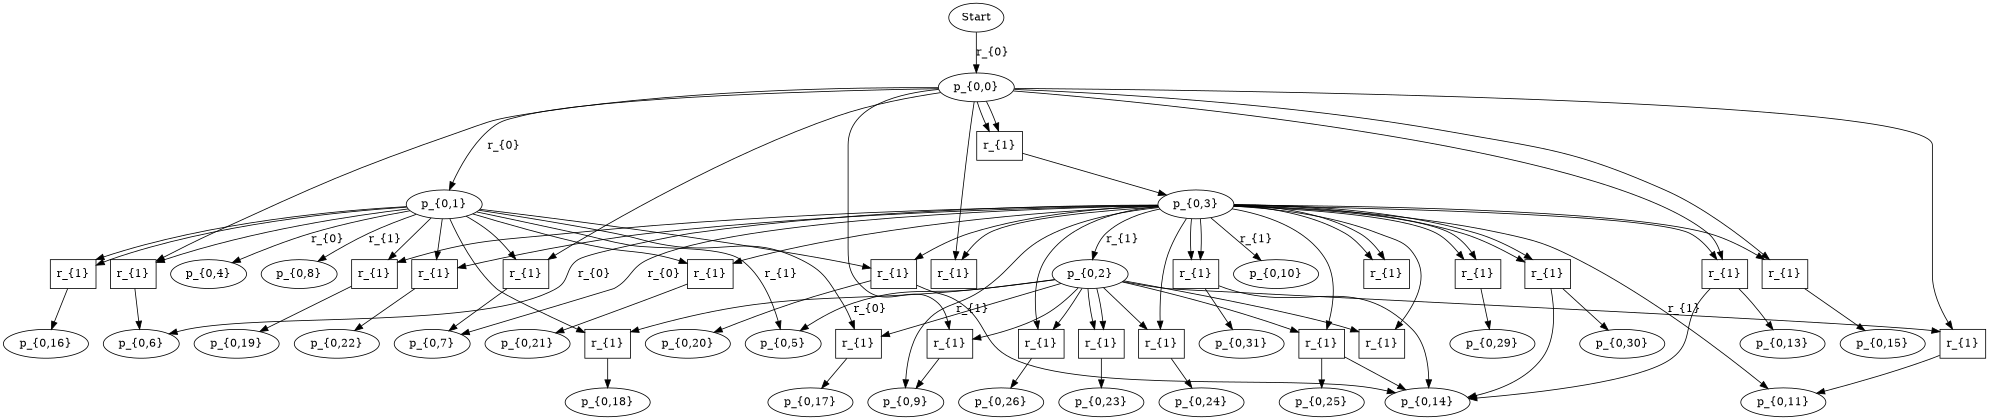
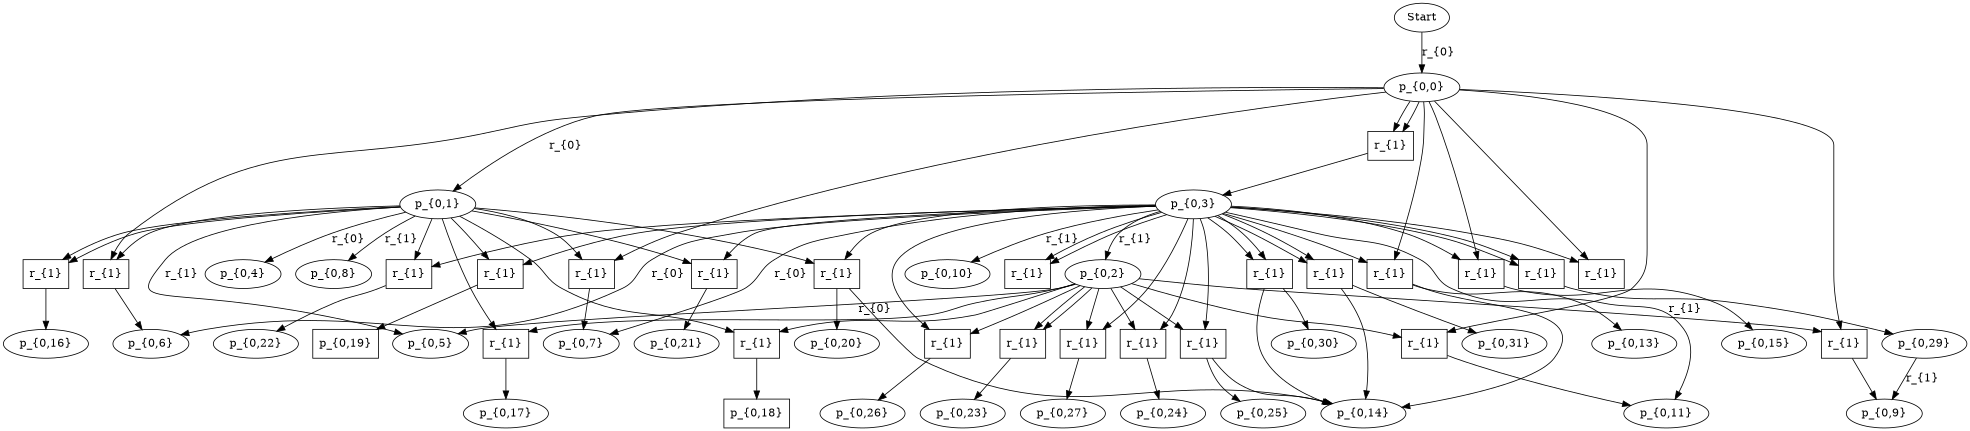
  digraph {
    node [shape=ellipse]
    n1 [label=Start]
    n2 [label="p_{0,0}"]
    n3 [label="p_{0,1}"]
    n4 [label="r_{1}" shape=box]
    n5 [label="r_{1}" shape=box]
    n6 [label="r_{1}" shape=box]
    n7 [label="r_{1}" shape=box]
    n8 [label="r_{1}" shape=box]
    n9 [label="r_{1}" shape=box]
    n10 [label="r_{1}" shape=box]
    n11 [label="r_{1}" shape=box]
    n12 [label="p_{0,4}"]
    n13 [label="p_{0,5}"]
    n14 [label="p_{0,8}"]
    n15 [label="r_{1}" shape=box]
    n16 [label="r_{1}" shape=box]
    n17 [label="r_{1}" shape=box]
    n18 [label="r_{1}" shape=box]
    n19 [label="r_{1}" shape=box]
    n20 [label="r_{1}" shape=box]
    n21 [label="r_{1}" shape=box]
    n22 [label="p_{0,2}"]
    n23 [label="r_{1}" shape=box]
    n24 [label="r_{1}" shape=box]
    n25 [label="r_{1}" shape=box]
    n26 [label="r_{1}" shape=box]
    n27 [label="r_{1}" shape=box]
    n28 [label="p_{0,3}"]
    n29 [label="p_{0,7}"]
    n30 [label="p_{0,6}"]
    n31 [label="p_{0,11}"]
    n32 [label="p_{0,9}"]
    n33 [label="p_{0,13}"]
    n34 [label="p_{0,14}"]
    n35 [label="p_{0,15}"]
    n36 [label="p_{0,16}"]
    n37 [label="p_{0,17}"]
-   n38 [label="p_{0,18}"]
-   n39 [label="p_{0,19}"]
+   n38 [label="p_{0,18}" shape=box]
+   n39 [label="p_{0,19}" shape=box]
    n40 [label="p_{0,20}"]
    n41 [label="p_{0,21}"]
    n42 [label="p_{0,22}"]
    n43 [label="p_{0,23}"]
    n44 [label="p_{0,24}"]
    n45 [label="p_{0,25}"]
    n46 [label="p_{0,26}"]
+   n47 [label="p_{0,27}"]
    n48 [label="p_{0,10}"]
    n49 [label="r_{1}" shape=box]
    n50 [label="r_{1}" shape=box]
    n51 [label="r_{1}" shape=box]
    n52 [label="r_{1}" shape=box]
    n53 [label="p_{0,29}"]
    n54 [label="p_{0,30}"]
    n55 [label="p_{0,31}"]
    n1 -> n2 [label="r_{0}"]
    n2 -> n3 [label="r_{0}"]
    n2 -> n4
    n2 -> n4
    n2 -> n5
    n2 -> n6
    n2 -> n7
    n2 -> n8
    n2 -> n9
    n2 -> n10
    n2 -> n11
    n3 -> n5
    n3 -> n6
    n3 -> n12 [label="r_{0}"]
    n3 -> n13 [label="r_{1}"]
    n3 -> n14 [label="r_{1}"]
    n3 -> n15
    n3 -> n15
    n3 -> n16
    n3 -> n17
    n3 -> n18
    n3 -> n19
    n3 -> n20
    n3 -> n21
    n4 -> n28
    n5 -> n29
    n6 -> n30
    n7 -> n31
    n8 -> n32
    n10 -> n33
    n10 -> n34
    n11 -> n35
    n15 -> n36
    n16 -> n37
    n17 -> n38
    n18 -> n39
    n19 -> n34
    n19 -> n40
    n20 -> n41
    n21 -> n42
    n22 -> n7
    n22 -> n8
    n22 -> n13 [label="r_{0}"]
    n22 -> n16
    n22 -> n17
    n22 -> n23
    n22 -> n23
    n22 -> n24
    n22 -> n25
    n22 -> n26
    n22 -> n27
    n23 -> n43
    n24 -> n44
    n25 -> n34
    n25 -> n45
    n26 -> n46
+   n27 -> n47
    n28 -> n9
    n28 -> n10
    n28 -> n11
    n28 -> n18
    n28 -> n19
    n28 -> n20
    n28 -> n21
    n28 -> n22 [label="r_{1}"]
    n28 -> n24
    n28 -> n25
    n28 -> n26
    n28 -> n27
    n28 -> n29 [label="r_{0}"]
    n28 -> n30 [label="r_{0}"]
    n28 -> n31 [label="r_{1}"]
-   n28 -> n32 [label="r_{1}"]
+   n53 -> n32 [label="r_{1}"]
    n28 -> n48 [label="r_{1}"]
    n28 -> n49
    n28 -> n49
    n28 -> n50
    n28 -> n50
    n28 -> n51
    n28 -> n51
    n28 -> n52
    n28 -> n52
    n50 -> n53
    n51 -> n34
    n51 -> n54
    n52 -> n34
    n52 -> n55
  }
